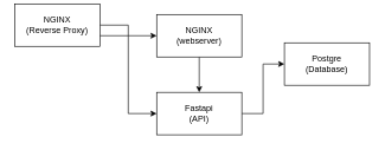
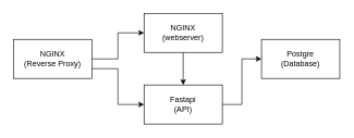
  <mxCell id="0" />
  <mxCell id="1" parent="0" />
  <mxCell id="2" style="edgeStyle=orthogonalEdgeStyle;rounded=0;orthogonalLoop=1;jettySize=auto;html=1;exitX=0.5;exitY=1;exitDx=0;exitDy=0;entryX=0.5;entryY=0;entryDx=0;entryDy=0;" edge="1" parent="1" source="3" target="8"><mxGeometry relative="1" as="geometry" /></mxCell>
  <mxCell id="3" value="NGINX&lt;br&gt;(webserver)" style="rounded=0;whiteSpace=wrap;html=1;" vertex="1" parent="1"><mxGeometry x="220" y="20" width="120" height="60" as="geometry" /></mxCell>
  <mxCell id="4" style="edgeStyle=orthogonalEdgeStyle;rounded=0;orthogonalLoop=1;jettySize=auto;html=1;exitX=1;exitY=0.5;exitDx=0;exitDy=0;entryX=0;entryY=0.5;entryDx=0;entryDy=0;" edge="1" parent="1" source="6" target="3"><mxGeometry relative="1" as="geometry" /></mxCell>
  <mxCell id="5" style="edgeStyle=orthogonalEdgeStyle;rounded=0;orthogonalLoop=1;jettySize=auto;html=1;exitX=1;exitY=0.75;exitDx=0;exitDy=0;entryX=0;entryY=0.5;entryDx=0;entryDy=0;" edge="1" parent="1" source="6" target="8"><mxGeometry relative="1" as="geometry" /></mxCell>
- <mxCell id="6" value="NGINX&lt;br&gt;(Reverse Proxy)" style="rounded=0;whiteSpace=wrap;html=1;" vertex="1" parent="1"><mxGeometry x="20" y="5" width="120" height="60" as="geometry" /></mxCell>
+ <mxCell id="6" value="NGINX&lt;br&gt;(Reverse Proxy)" style="rounded=0;whiteSpace=wrap;html=1;" vertex="1" parent="1"><mxGeometry x="20" y="60" width="120" height="60" as="geometry" /></mxCell>
  <mxCell id="7" style="edgeStyle=orthogonalEdgeStyle;rounded=0;orthogonalLoop=1;jettySize=auto;html=1;exitX=1;exitY=0.5;exitDx=0;exitDy=0;entryX=0;entryY=0.5;entryDx=0;entryDy=0;" edge="1" parent="1" source="8" target="9"><mxGeometry relative="1" as="geometry" /></mxCell>
  <mxCell id="8" value="Fastapi&lt;br&gt;(API)" style="rounded=0;whiteSpace=wrap;html=1;" vertex="1" parent="1"><mxGeometry x="220" y="130" width="120" height="60" as="geometry" /></mxCell>
  <mxCell id="9" value="Postgre&lt;br&gt;(Database)" style="rounded=0;whiteSpace=wrap;html=1;" vertex="1" parent="1"><mxGeometry x="400" y="60" width="120" height="60" as="geometry" /></mxCell>
